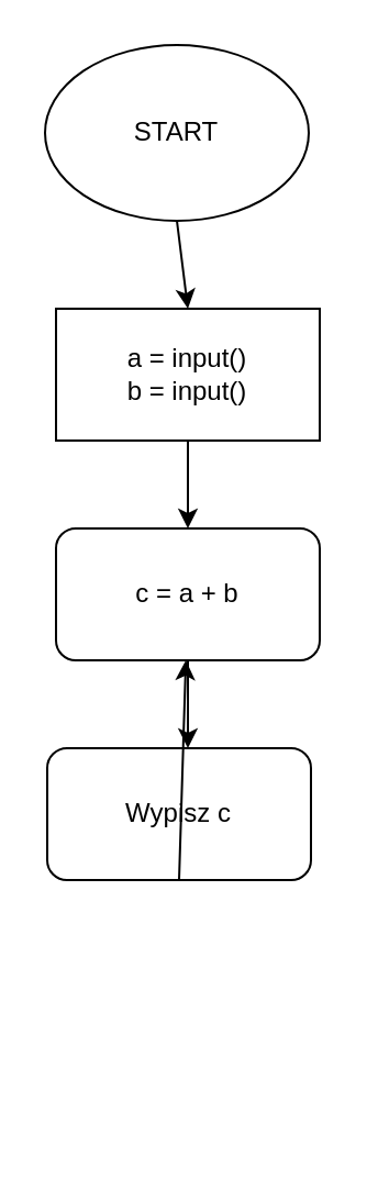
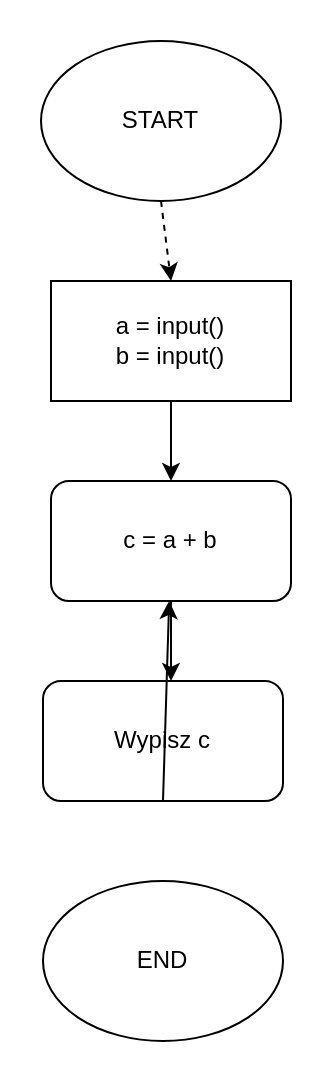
  <mxCell id="0" />
  <mxCell id="1" parent="0" />
  <mxCell id="2" value="START&lt;br&gt;" style="ellipse;whiteSpace=wrap;html=1;" vertex="1" parent="1"><mxGeometry x="20" y="20" width="120" height="80" as="geometry" /></mxCell>
  <mxCell id="3" value="a = input()&lt;br&gt;b = input()" style="rounded=0;whiteSpace=wrap;html=1;" vertex="1" parent="1"><mxGeometry x="25" y="140" width="120" height="60" as="geometry" /></mxCell>
- <mxCell id="4" value="" style="endArrow=classic;html=1;rounded=0;exitX=0.5;exitY=1;exitDx=0;exitDy=0;entryX=0.5;entryY=0;entryDx=0;entryDy=0;" edge="1" parent="1" source="2" target="3"><mxGeometry width="50" height="50" relative="1" as="geometry"><mxPoint x="61" y="410" as="sourcePoint" /><mxPoint x="111" y="360" as="targetPoint" /></mxGeometry></mxCell>
+ <mxCell id="4" value="" style="endArrow=classic;html=1;rounded=0;exitX=0.5;exitY=1;exitDx=0;exitDy=0;entryX=0.5;entryY=0;entryDx=0;entryDy=0;dashed=1;" edge="1" parent="1" source="2" target="3"><mxGeometry width="50" height="50" relative="1" as="geometry"><mxPoint x="61" y="410" as="sourcePoint" /><mxPoint x="111" y="360" as="targetPoint" /></mxGeometry></mxCell>
  <mxCell id="5" value="c = a + b" style="rounded=1;whiteSpace=wrap;html=1;" vertex="1" parent="1"><mxGeometry x="25" y="240" width="120" height="60" as="geometry" /></mxCell>
  <mxCell id="6" value="Wypisz c" style="rounded=1;whiteSpace=wrap;html=1;" vertex="1" parent="1"><mxGeometry x="21" y="340" width="120" height="60" as="geometry" /></mxCell>
+ <mxCell id="7" value="END" style="ellipse;whiteSpace=wrap;html=1;" vertex="1" parent="1"><mxGeometry x="21" y="440" width="120" height="80" as="geometry" /></mxCell>
  <mxCell id="8" value="" style="endArrow=classic;html=1;rounded=0;" edge="1" parent="1" source="3"><mxGeometry width="50" height="50" relative="1" as="geometry"><mxPoint x="85" y="250" as="sourcePoint" /><mxPoint x="85" y="240" as="targetPoint" /></mxGeometry></mxCell>
  <mxCell id="9" value="" style="endArrow=classic;html=1;rounded=0;" edge="1" parent="1" source="5"><mxGeometry width="50" height="50" relative="1" as="geometry"><mxPoint x="85" y="350" as="sourcePoint" /><mxPoint x="85" y="340" as="targetPoint" /></mxGeometry></mxCell>
  <mxCell id="10" value="" style="endArrow=classic;html=1;rounded=0;exitX=0.5;exitY=1;exitDx=0;exitDy=0;" edge="1" parent="1" source="6" target="5"><mxGeometry width="50" height="50" relative="1" as="geometry"><mxPoint x="85" y="419.289" as="sourcePoint" /><mxPoint x="-19" y="440" as="targetPoint" /></mxGeometry></mxCell>
